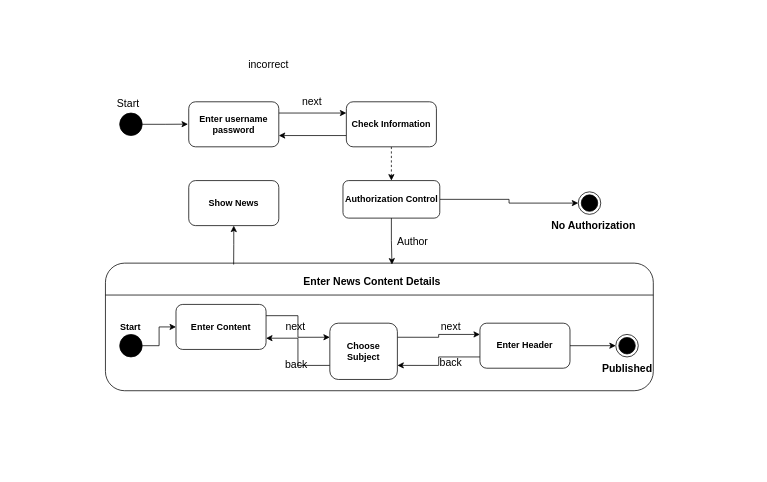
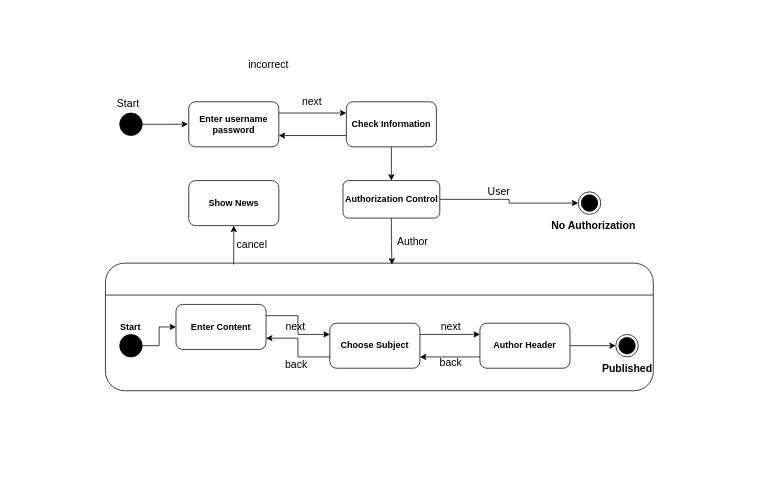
  <mxCell id="0" />
  <mxCell id="1" parent="0" />
  <mxCell id="2" value="" style="rounded=1;whiteSpace=wrap;html=1;" vertex="1" parent="1"><mxGeometry x="140" y="350" width="730" height="170" as="geometry" /></mxCell>
  <mxCell id="3" value="" style="ellipse;fillColor=strokeColor;" vertex="1" parent="1"><mxGeometry x="159" y="445" width="30" height="30" as="geometry" /></mxCell>
  <mxCell id="4" value="&lt;b&gt;Start&lt;/b&gt;" style="text;html=1;align=center;verticalAlign=middle;resizable=0;points=[];autosize=1;strokeColor=none;fillColor=none;" vertex="1" parent="1"><mxGeometry x="148" width="50" height="30" as="geometry" y="420" /></mxCell>
  <mxCell id="5" style="edgeStyle=orthogonalEdgeStyle;rounded=0;orthogonalLoop=1;jettySize=auto;html=1;exitX=1;exitY=0.25;exitDx=0;exitDy=0;entryX=0;entryY=0.25;entryDx=0;entryDy=0;fontSize=14;" edge="1" parent="1" source="7" target="10"><mxGeometry relative="1" as="geometry" /></mxCell>
  <mxCell id="6" style="edgeStyle=orthogonalEdgeStyle;rounded=0;orthogonalLoop=1;jettySize=auto;html=1;exitX=0;exitY=0.5;exitDx=0;exitDy=0;entryX=1;entryY=0.5;entryDx=0;entryDy=0;fontSize=14;startArrow=classic;startFill=1;endArrow=none;endFill=0;" edge="1" parent="1" source="7" target="3"><mxGeometry relative="1" as="geometry" /></mxCell>
  <mxCell id="7" value="&lt;b&gt;Enter Content&lt;/b&gt;" style="rounded=1;whiteSpace=wrap;html=1;" vertex="1" parent="1"><mxGeometry x="234" y="405" width="120" height="60" as="geometry" /></mxCell>
  <mxCell id="8" style="edgeStyle=orthogonalEdgeStyle;rounded=0;orthogonalLoop=1;jettySize=auto;html=1;exitX=0;exitY=0.75;exitDx=0;exitDy=0;entryX=1;entryY=0.75;entryDx=0;entryDy=0;fontSize=14;" edge="1" parent="1" source="10" target="7"><mxGeometry relative="1" as="geometry" /></mxCell>
  <mxCell id="9" style="edgeStyle=orthogonalEdgeStyle;rounded=0;orthogonalLoop=1;jettySize=auto;html=1;exitX=1;exitY=0.25;exitDx=0;exitDy=0;entryX=0;entryY=0.25;entryDx=0;entryDy=0;fontSize=14;" edge="1" parent="1" source="10" target="13"><mxGeometry relative="1" as="geometry" /></mxCell>
- <mxCell id="10" value="&lt;b&gt;Choose Subject&lt;/b&gt;" style="rounded=1;whiteSpace=wrap;html=1;" vertex="1" parent="1"><mxGeometry x="439" y="430" width="90" height="75" as="geometry" /></mxCell>
+ <mxCell id="10" value="&lt;b&gt;Choose Subject&lt;/b&gt;" style="rounded=1;whiteSpace=wrap;html=1;" vertex="1" parent="1"><mxGeometry x="439" y="430" width="120" height="60" as="geometry" /></mxCell>
  <mxCell id="11" style="edgeStyle=orthogonalEdgeStyle;rounded=0;orthogonalLoop=1;jettySize=auto;html=1;exitX=0;exitY=0.75;exitDx=0;exitDy=0;entryX=1;entryY=0.75;entryDx=0;entryDy=0;fontSize=14;" edge="1" parent="1" source="13" target="10"><mxGeometry relative="1" as="geometry" /></mxCell>
  <mxCell id="12" style="edgeStyle=orthogonalEdgeStyle;rounded=0;orthogonalLoop=1;jettySize=auto;html=1;exitX=1;exitY=0.5;exitDx=0;exitDy=0;fontSize=14;startArrow=none;startFill=0;endArrow=classic;endFill=1;" edge="1" parent="1" source="13" target="35"><mxGeometry relative="1" as="geometry" /></mxCell>
- <mxCell id="13" value="&lt;b&gt;Enter Header&lt;/b&gt;" style="rounded=1;whiteSpace=wrap;html=1;" vertex="1" parent="1"><mxGeometry x="639" y="430" width="120" height="60" as="geometry" /></mxCell>
+ <mxCell id="13" value="&lt;b&gt;Author Header&lt;/b&gt;" style="rounded=1;whiteSpace=wrap;html=1;" vertex="1" parent="1"><mxGeometry x="639" y="430" width="120" height="60" as="geometry" /></mxCell>
  <mxCell id="14" value="" style="endArrow=none;html=1;rounded=0;entryX=1;entryY=0.25;entryDx=0;entryDy=0;exitX=0;exitY=0.25;exitDx=0;exitDy=0;" edge="1" parent="1" source="2" target="2"><mxGeometry width="50" height="50" relative="1" as="geometry"><mxPoint x="499" y="360" as="sourcePoint" /><mxPoint x="549" y="310" as="targetPoint" /></mxGeometry></mxCell>
- <mxCell id="15" value="&lt;b&gt;&lt;font style=&quot;font-size: 14px;&quot;&gt;Enter News Content Details&lt;/font&gt;&lt;/b&gt;" style="text;html=1;align=center;verticalAlign=middle;resizable=0;points=[];autosize=1;strokeColor=none;fillColor=none;" vertex="1" parent="1"><mxGeometry x="390" y="360" width="210" height="30" as="geometry" /></mxCell>
  <mxCell id="16" value="next" style="text;html=1;align=center;verticalAlign=middle;resizable=0;points=[];autosize=1;strokeColor=none;fillColor=none;fontSize=14;" vertex="1" parent="1"><mxGeometry x="368" width="50" height="30" as="geometry" y="420" /></mxCell>
  <mxCell id="17" value="back" style="text;html=1;align=center;verticalAlign=middle;resizable=0;points=[];autosize=1;strokeColor=none;fillColor=none;fontSize=14;" vertex="1" parent="1"><mxGeometry x="369" y="470" width="50" height="30" as="geometry" /></mxCell>
  <mxCell id="18" value="next" style="text;html=1;align=center;verticalAlign=middle;resizable=0;points=[];autosize=1;strokeColor=none;fillColor=none;fontSize=14;" vertex="1" parent="1"><mxGeometry x="575" width="50" height="30" as="geometry" y="420" /></mxCell>
  <mxCell id="19" value="back" style="text;html=1;align=center;verticalAlign=middle;resizable=0;points=[];autosize=1;strokeColor=none;fillColor=none;fontSize=14;" vertex="1" parent="1"><mxGeometry x="575" y="468" width="50" height="30" as="geometry" /></mxCell>
  <mxCell id="20" style="edgeStyle=orthogonalEdgeStyle;rounded=0;orthogonalLoop=1;jettySize=auto;html=1;exitX=1;exitY=0.5;exitDx=0;exitDy=0;fontSize=14;startArrow=none;startFill=0;endArrow=classic;endFill=1;" edge="1" parent="1" source="21"><mxGeometry relative="1" as="geometry"><mxPoint x="250" y="164.833" as="targetPoint" /></mxGeometry></mxCell>
  <mxCell id="21" value="" style="ellipse;fillColor=strokeColor;" vertex="1" parent="1"><mxGeometry x="159" y="150" width="30" height="30" as="geometry" /></mxCell>
  <mxCell id="22" style="edgeStyle=orthogonalEdgeStyle;rounded=0;orthogonalLoop=1;jettySize=auto;html=1;exitX=1;exitY=0.25;exitDx=0;exitDy=0;entryX=0;entryY=0.25;entryDx=0;entryDy=0;fontSize=14;startArrow=none;startFill=0;endArrow=classic;endFill=1;" edge="1" parent="1" source="23" target="27"><mxGeometry relative="1" as="geometry" /></mxCell>
  <mxCell id="23" value="&lt;b&gt;Enter username password&lt;/b&gt;" style="rounded=1;whiteSpace=wrap;html=1;" vertex="1" parent="1"><mxGeometry x="251" y="135" width="120" height="60" as="geometry" /></mxCell>
- <mxCell id="25" style="edgeStyle=orthogonalEdgeStyle;rounded=0;orthogonalLoop=1;jettySize=auto;html=1;entryX=0.5;entryY=0;entryDx=0;entryDy=0;fontSize=14;startArrow=none;startFill=0;endArrow=classic;endFill=1;dashed=1;" edge="1" parent="1" source="27" target="32"><mxGeometry relative="1" as="geometry" /></mxCell>
+ <mxCell id="24" value="User" style="text;html=1;align=center;verticalAlign=middle;resizable=0;points=[];autosize=1;strokeColor=none;fillColor=none;fontSize=14;" vertex="1" parent="1"><mxGeometry x="639" y="240" width="50" height="30" as="geometry" /></mxCell>
+ <mxCell id="25" style="edgeStyle=orthogonalEdgeStyle;rounded=0;orthogonalLoop=1;jettySize=auto;html=1;entryX=0.5;entryY=0;entryDx=0;entryDy=0;fontSize=14;startArrow=none;startFill=0;endArrow=classic;endFill=1;" edge="1" parent="1" source="27" target="32"><mxGeometry relative="1" as="geometry" /></mxCell>
  <mxCell id="26" style="edgeStyle=orthogonalEdgeStyle;rounded=0;orthogonalLoop=1;jettySize=auto;html=1;exitX=0;exitY=0.75;exitDx=0;exitDy=0;entryX=1;entryY=0.75;entryDx=0;entryDy=0;fontSize=14;startArrow=none;startFill=0;endArrow=classic;endFill=1;" edge="1" parent="1" source="27" target="23"><mxGeometry relative="1" as="geometry" /></mxCell>
  <mxCell id="27" value="&lt;b&gt;Check Information&lt;/b&gt;" style="rounded=1;whiteSpace=wrap;html=1;" vertex="1" parent="1"><mxGeometry x="461" y="135" width="120" height="60" as="geometry" /></mxCell>
  <mxCell id="28" value="incorrect" style="text;html=1;align=center;verticalAlign=middle;resizable=0;points=[];autosize=1;strokeColor=none;fillColor=none;fontSize=14;" vertex="1" parent="1"><mxGeometry x="317" y="70" width="80" height="30" as="geometry" /></mxCell>
  <mxCell id="29" value="Start" style="text;html=1;align=center;verticalAlign=middle;resizable=0;points=[];autosize=1;strokeColor=none;fillColor=none;fontSize=14;" vertex="1" parent="1"><mxGeometry x="145" y="123" width="50" height="30" as="geometry" /></mxCell>
  <mxCell id="30" style="edgeStyle=orthogonalEdgeStyle;rounded=0;orthogonalLoop=1;jettySize=auto;html=1;entryX=0.523;entryY=0.011;entryDx=0;entryDy=0;entryPerimeter=0;fontSize=14;startArrow=none;startFill=0;endArrow=classic;endFill=1;" edge="1" parent="1" source="32" target="2"><mxGeometry relative="1" as="geometry" /></mxCell>
  <mxCell id="31" style="edgeStyle=orthogonalEdgeStyle;rounded=0;orthogonalLoop=1;jettySize=auto;html=1;entryX=0;entryY=0.5;entryDx=0;entryDy=0;fontSize=14;startArrow=none;startFill=0;endArrow=classic;endFill=1;" edge="1" parent="1" source="32" target="33"><mxGeometry relative="1" as="geometry" /></mxCell>
  <mxCell id="32" value="&lt;b&gt;Authorization Control&lt;/b&gt;" style="rounded=1;whiteSpace=wrap;html=1;" vertex="1" parent="1"><mxGeometry x="456.5" y="240" width="129" height="50" as="geometry" /></mxCell>
  <mxCell id="33" value="" style="ellipse;html=1;shape=endState;fillColor=strokeColor;fontSize=14;" vertex="1" parent="1"><mxGeometry x="770" y="255" width="30" height="30" as="geometry" /></mxCell>
  <mxCell id="34" value="next" style="text;html=1;align=center;verticalAlign=middle;resizable=0;points=[];autosize=1;strokeColor=none;fillColor=none;fontSize=14;" vertex="1" parent="1"><mxGeometry x="390" y="120" width="50" height="30" as="geometry" /></mxCell>
  <mxCell id="35" value="" style="ellipse;html=1;shape=endState;fillColor=strokeColor;fontSize=14;" vertex="1" parent="1"><mxGeometry x="820" y="445" width="30" height="30" as="geometry" /></mxCell>
  <mxCell id="36" value="Author" style="text;html=1;align=center;verticalAlign=middle;resizable=0;points=[];autosize=1;strokeColor=none;fillColor=none;fontSize=14;" vertex="1" parent="1"><mxGeometry x="518.5" y="306" width="60" height="30" as="geometry" /></mxCell>
  <mxCell id="37" value="&lt;b&gt;No Authorization&lt;/b&gt;" style="text;html=1;align=center;verticalAlign=middle;resizable=0;points=[];autosize=1;strokeColor=none;fillColor=none;fontSize=14;" vertex="1" parent="1"><mxGeometry x="720" y="285" width="140" height="30" as="geometry" /></mxCell>
+ <mxCell id="38" value="&lt;font style=&quot;font-size: 14px;&quot;&gt;cancel&lt;/font&gt;" style="text;html=1;align=center;verticalAlign=middle;resizable=0;points=[];autosize=1;strokeColor=none;fillColor=none;fontSize=20;" vertex="1" parent="1"><mxGeometry x="305" y="302" width="60" height="40" as="geometry" /></mxCell>
  <mxCell id="39" style="edgeStyle=orthogonalEdgeStyle;rounded=0;orthogonalLoop=1;jettySize=auto;html=1;entryX=0.234;entryY=0.011;entryDx=0;entryDy=0;entryPerimeter=0;fontSize=14;startArrow=classic;startFill=1;endArrow=none;endFill=0;" edge="1" parent="1" source="40" target="2"><mxGeometry relative="1" as="geometry" /></mxCell>
  <mxCell id="40" value="&lt;b style=&quot;border-color: var(--border-color);&quot;&gt;Show News&lt;/b&gt;" style="rounded=1;whiteSpace=wrap;html=1;" vertex="1" parent="1"><mxGeometry x="251" y="240" width="120" height="60" as="geometry" /></mxCell>
  <mxCell id="41" value="&amp;nbsp;" style="text;html=1;align=center;verticalAlign=middle;resizable=0;points=[];autosize=1;strokeColor=none;fillColor=none;fontSize=14;" vertex="1" parent="1"><mxGeometry y="430" width="30" height="30" as="geometry" x="20" /></mxCell>
  <mxCell id="42" value="&amp;nbsp;" style="text;html=1;align=center;verticalAlign=middle;resizable=0;points=[];autosize=1;strokeColor=none;fillColor=none;fontSize=14;" vertex="1" parent="1"><mxGeometry x="506" y="590" width="30" height="30" as="geometry" /></mxCell>
  <mxCell id="43" value="&amp;nbsp;" style="text;html=1;align=center;verticalAlign=middle;resizable=0;points=[];autosize=1;strokeColor=none;fillColor=none;fontSize=14;" vertex="1" parent="1"><mxGeometry x="488.5" y="20" width="30" height="30" as="geometry" /></mxCell>
  <mxCell id="44" value="&amp;nbsp;" style="text;html=1;align=center;verticalAlign=middle;resizable=0;points=[];autosize=1;strokeColor=none;fillColor=none;fontSize=14;" vertex="1" parent="1"><mxGeometry x="970" y="430" width="30" height="30" as="geometry" /></mxCell>
  <mxCell id="45" value="&lt;b&gt;Published&lt;/b&gt;" style="text;html=1;align=center;verticalAlign=middle;resizable=0;points=[];autosize=1;strokeColor=none;fillColor=none;fontSize=14;" vertex="1" parent="1"><mxGeometry x="790" y="475" width="90" height="30" as="geometry" /></mxCell>
